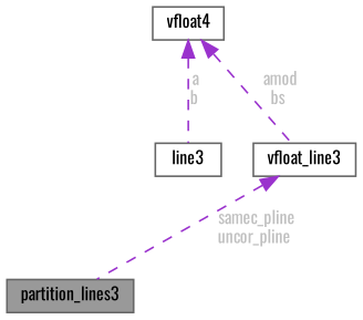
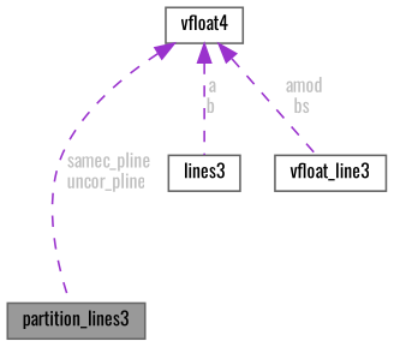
  digraph {
    fontname=Oswald
    node [color=gray40 fillcolor=white fontname=Oswald fontsize=10 shape=box style=filled]
    edge [color=darkorchid3 dir=back fontcolor=grey fontname=Oswald fontsize=10 labelfontname=Helvetica labelfontsize=10 style=dashed]
    n1 [fillcolor=grey60 fontcolor=black height=0.2 label=partition_lines3 width=0.4]
-   n2 [height=0.2 label=line3 width=0.4]
+   n2 [height=0.2 label=lines3 width=0.4]
    n3 [height=0.2 label=vfloat4 width=0.4]
    n4 [height=0.2 label=vfloat_line3 width=0.4]
    n3 -> n2 [label=" a\nb"]
    n3 -> n4 [label=" amod\nbs"]
-   n4 -> n1 [label=" samec_pline\nuncor_pline"]
+   n3 -> n1 [label=" samec_pline\nuncor_pline"]
  }
